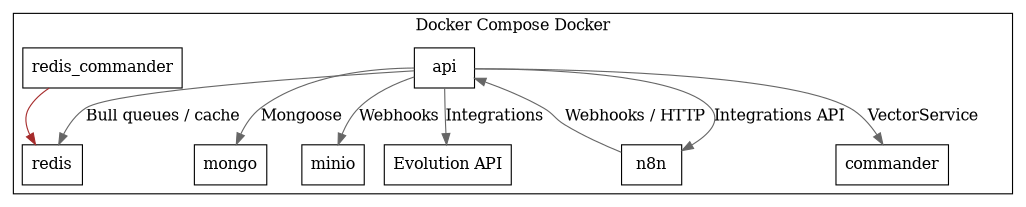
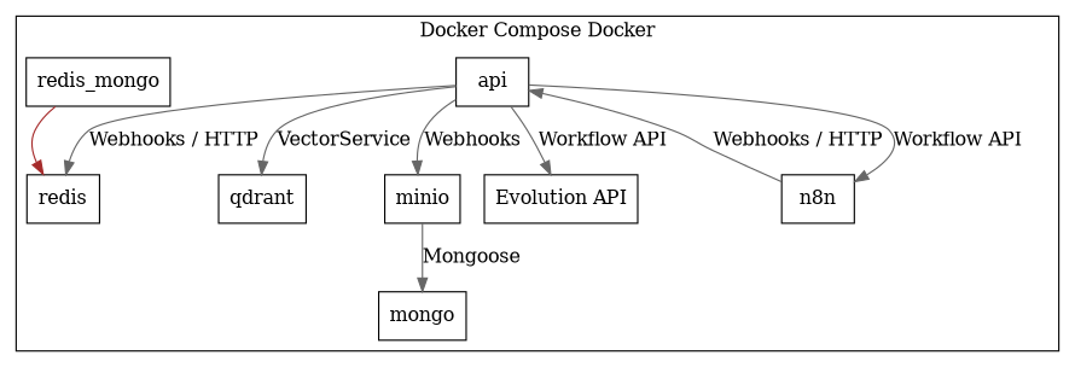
  digraph {
    rankdir=TB
    node [shape=box]
    edge [color=gray40]
    api
    n8n
-   qdrant [label=commander]
+   qdrant
    mongo
    redis
    minio
    n7 [label="Evolution API"]
-   redis_commander
+   redis_commander [label=redis_mongo]
    subgraph cluster_1 {
      label="Docker Compose Docker"
      api
      n8n
      qdrant
      mongo
      redis
      minio
      n7
      redis_commander
    }
-   api -> n8n [label="Integrations API"]
+   api -> n8n [label="Workflow API"]
    api -> qdrant [label=VectorService]
-   api -> mongo [label=Mongoose]
-   api -> redis [label="Bull queues / cache"]
+   minio -> mongo [label=Mongoose]
+   api -> redis [label="Webhooks / HTTP"]
    api -> minio [label=Webhooks]
-   api -> n7 [label=Integrations]
+   api -> n7 [label="Workflow API"]
    n8n -> api [label="Webhooks / HTTP"]
    redis_commander -> redis [color=brown]
  }
